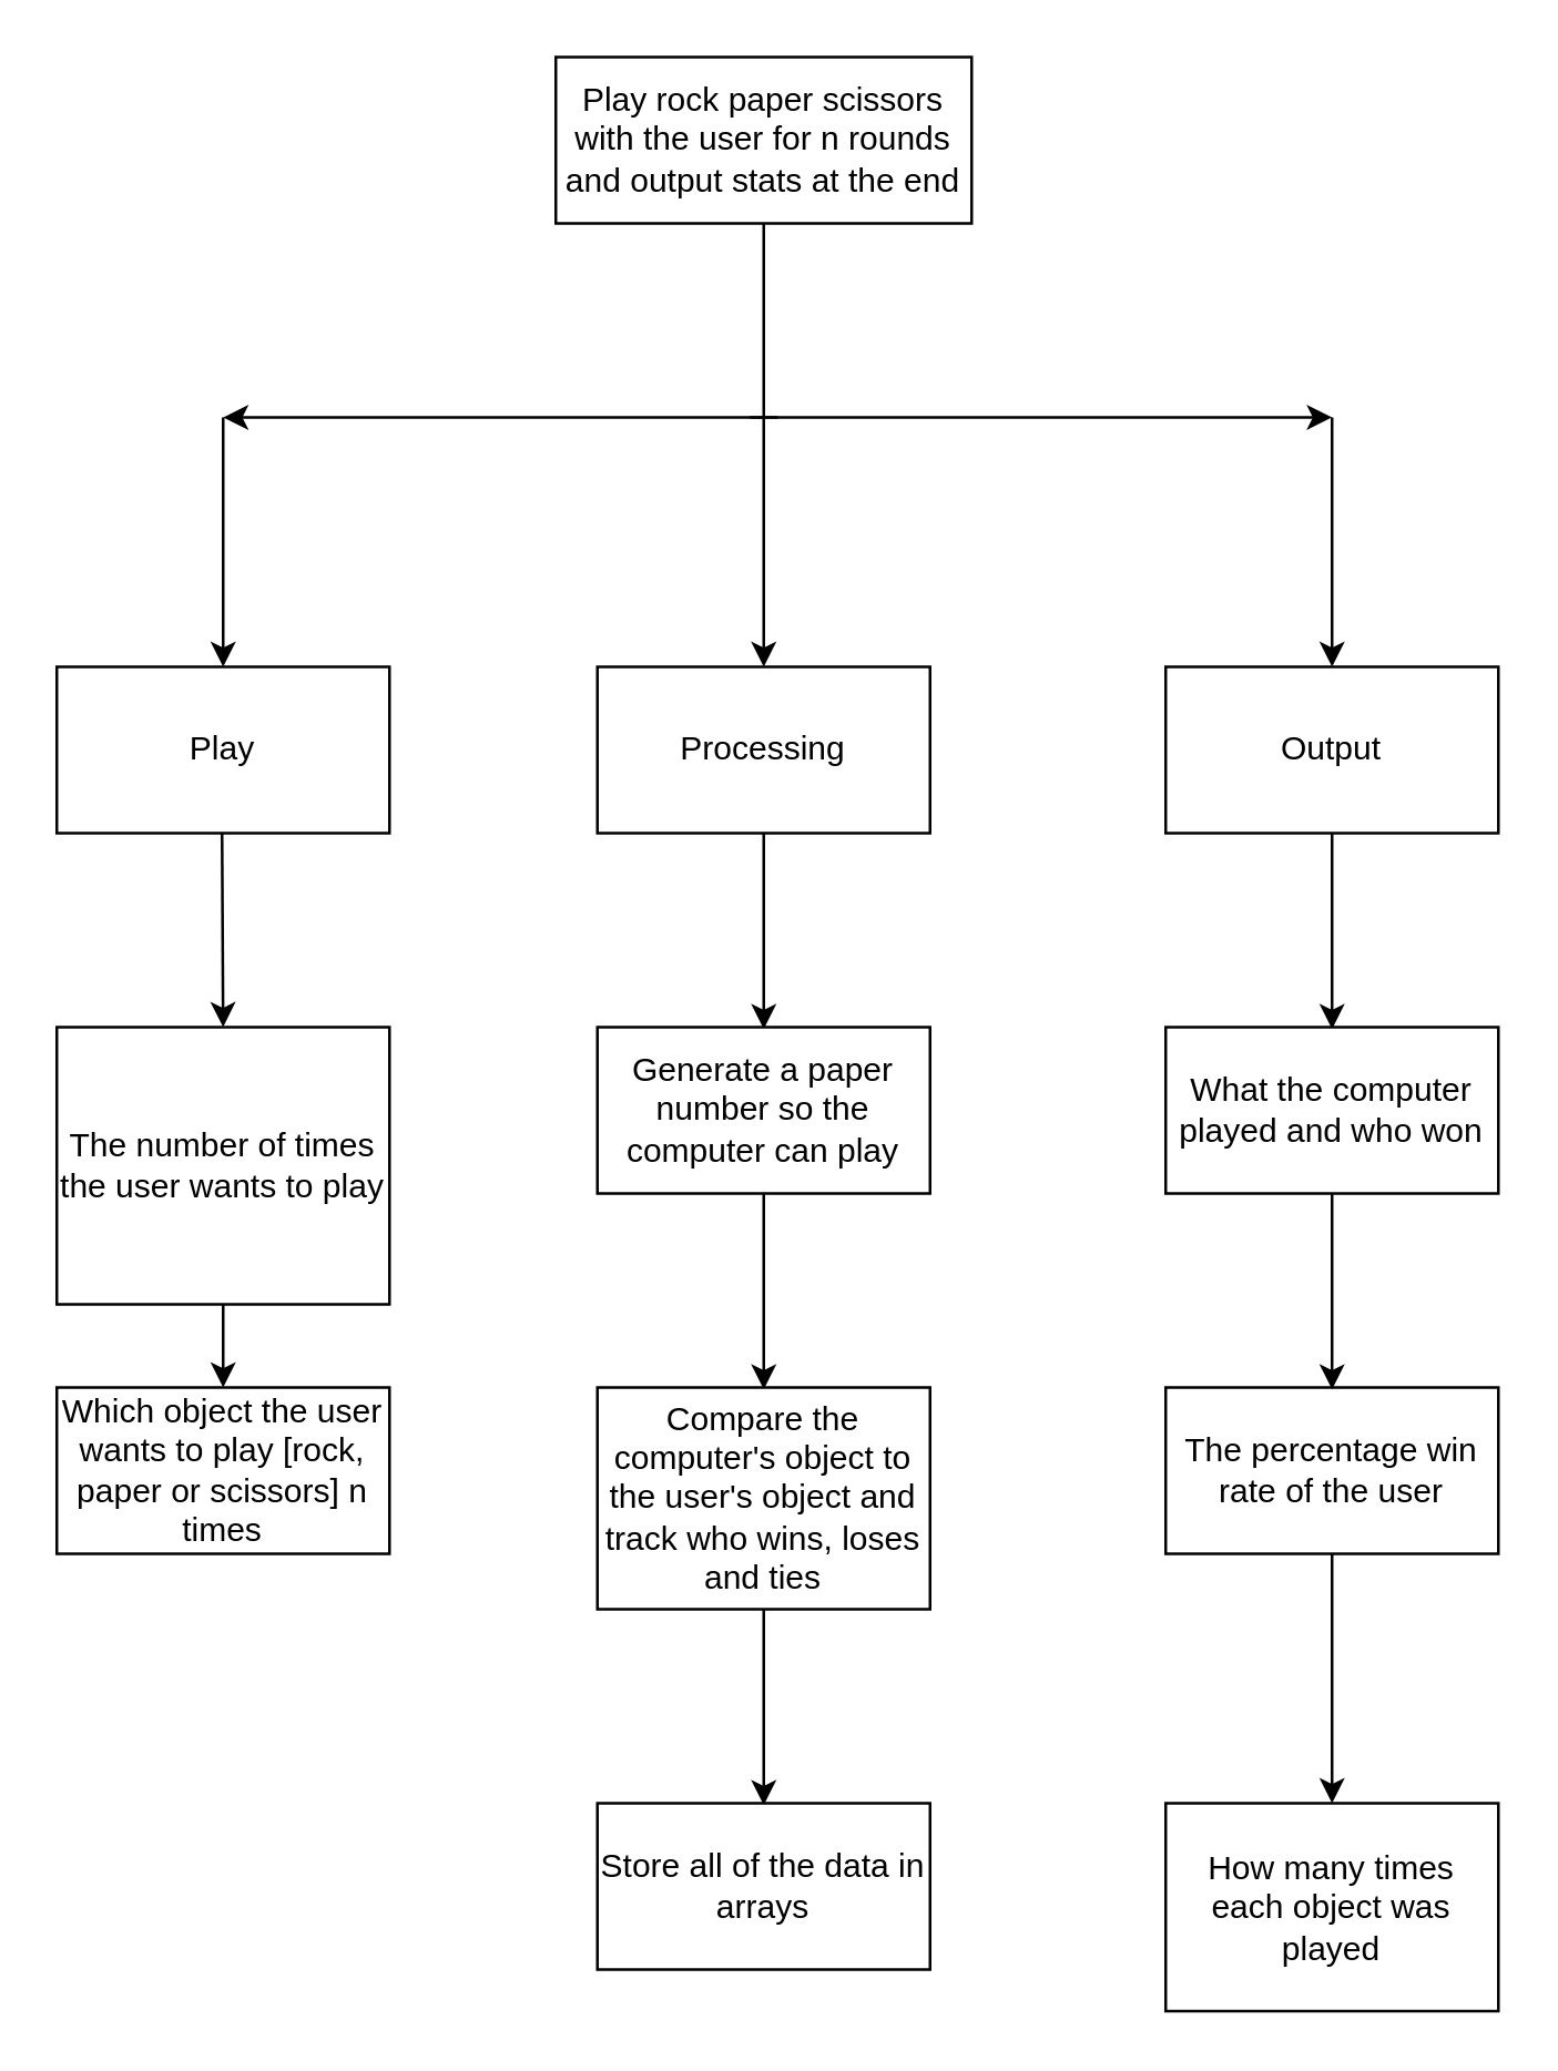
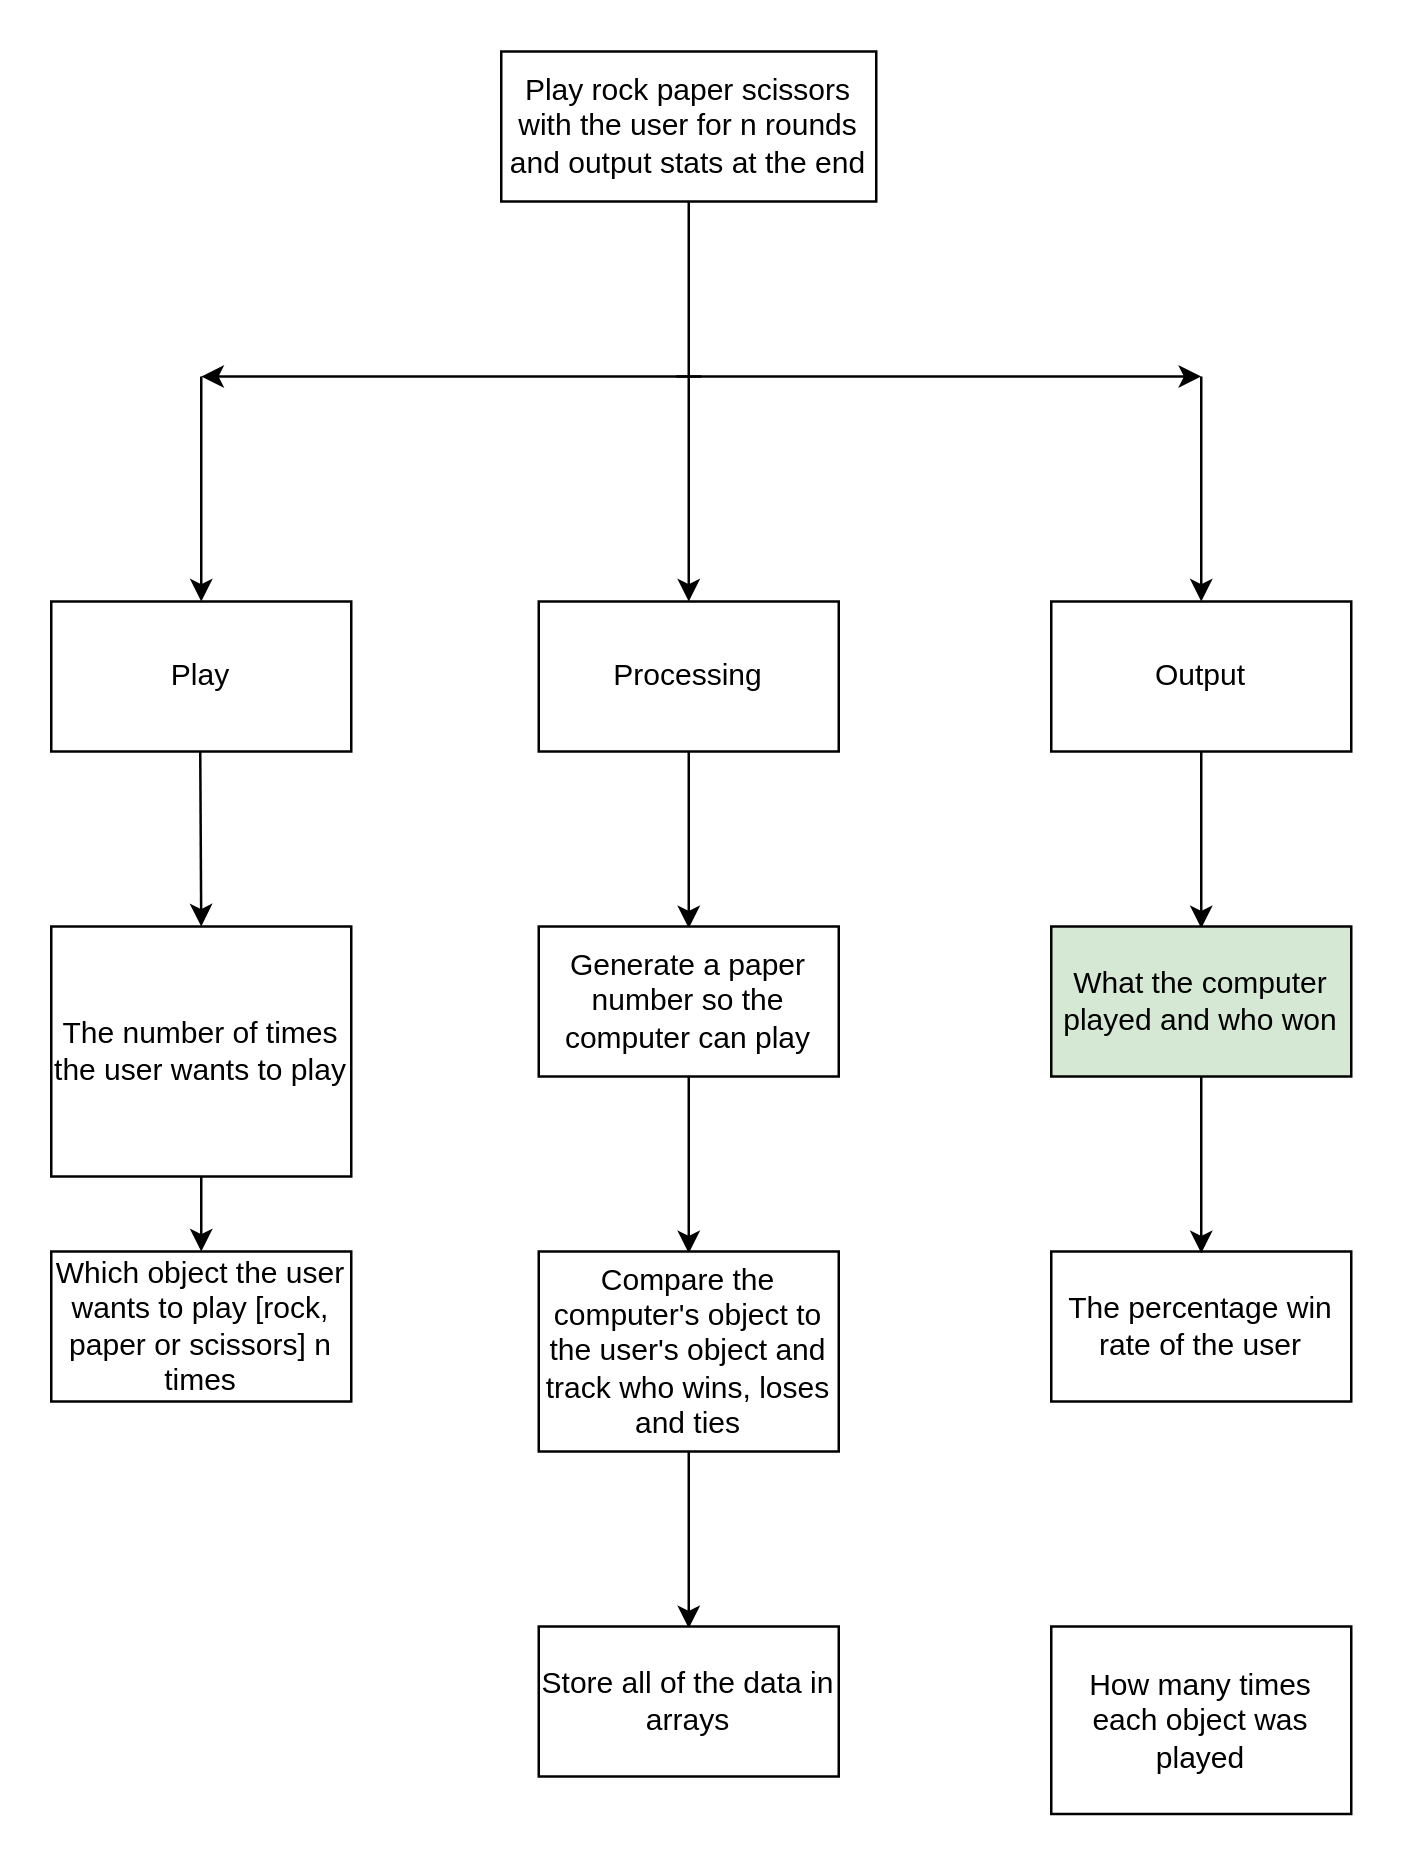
  <mxCell id="0" />
  <mxCell id="1" parent="0" />
  <mxCell id="2" value="Play rock paper scissors with the user for n rounds and output stats at the end" style="rounded=0;whiteSpace=wrap;html=1;" vertex="1" parent="1"><mxGeometry x="200" width="150" height="60" as="geometry" y="20" /></mxCell>
  <mxCell id="3" value="" style="endArrow=classic;html=1;rounded=0;" edge="1" parent="1" source="2"><mxGeometry width="50" height="50" relative="1" as="geometry"><mxPoint x="265" y="130" as="sourcePoint" /><mxPoint x="275" y="240" as="targetPoint" /></mxGeometry></mxCell>
  <mxCell id="4" value="" style="endArrow=classic;html=1;rounded=0;" edge="1" parent="1"><mxGeometry width="50" height="50" relative="1" as="geometry"><mxPoint x="270" y="150" as="sourcePoint" /><mxPoint x="480" y="150" as="targetPoint" /></mxGeometry></mxCell>
  <mxCell id="5" value="" style="endArrow=classic;html=1;rounded=0;" edge="1" parent="1"><mxGeometry width="50" height="50" relative="1" as="geometry"><mxPoint x="280" y="150" as="sourcePoint" /><mxPoint x="80" y="150" as="targetPoint" /></mxGeometry></mxCell>
  <mxCell id="6" value="Processing" style="rounded=0;whiteSpace=wrap;html=1;" vertex="1" parent="1"><mxGeometry x="215" y="240" width="120" height="60" as="geometry" /></mxCell>
  <mxCell id="7" value="" style="endArrow=classic;html=1;rounded=0;" edge="1" parent="1"><mxGeometry width="50" height="50" relative="1" as="geometry"><mxPoint x="80" y="150" as="sourcePoint" /><mxPoint x="80" y="240" as="targetPoint" /></mxGeometry></mxCell>
  <mxCell id="8" value="" style="endArrow=classic;html=1;rounded=0;" edge="1" parent="1"><mxGeometry width="50" height="50" relative="1" as="geometry"><mxPoint x="480" y="150" as="sourcePoint" /><mxPoint x="480" y="240" as="targetPoint" /></mxGeometry></mxCell>
  <mxCell id="9" value="Play" style="rounded=0;whiteSpace=wrap;html=1;" vertex="1" parent="1"><mxGeometry x="20" y="240" width="120" height="60" as="geometry" /></mxCell>
  <mxCell id="10" value="Output" style="rounded=0;whiteSpace=wrap;html=1;" vertex="1" parent="1"><mxGeometry x="420" y="240" width="120" height="60" as="geometry" /></mxCell>
  <mxCell id="11" value="" style="endArrow=classic;html=1;rounded=0;entryX=0.5;entryY=0;entryDx=0;entryDy=0;" edge="1" parent="1" target="21"><mxGeometry width="50" height="50" relative="1" as="geometry"><mxPoint x="79.6" y="300" as="sourcePoint" /><mxPoint x="79.6" y="390" as="targetPoint" /></mxGeometry></mxCell>
  <mxCell id="12" value="Which object the user wants to play [rock, paper or scissors] n times" style="rounded=0;whiteSpace=wrap;html=1;" vertex="1" parent="1"><mxGeometry x="20" y="500" width="120" height="60" as="geometry" /></mxCell>
  <mxCell id="13" value="" style="endArrow=classic;html=1;rounded=0;" edge="1" parent="1" source="6"><mxGeometry width="50" height="50" relative="1" as="geometry"><mxPoint x="275" y="350" as="sourcePoint" /><mxPoint x="275" y="370.711" as="targetPoint" /></mxGeometry></mxCell>
  <mxCell id="14" value="Generate a paper number so the computer can play" style="rounded=0;whiteSpace=wrap;html=1;" vertex="1" parent="1"><mxGeometry x="215" y="370" width="120" height="60" as="geometry" /></mxCell>
  <mxCell id="15" value="" style="endArrow=classic;html=1;rounded=0;" edge="1" parent="1" source="14"><mxGeometry width="50" height="50" relative="1" as="geometry"><mxPoint x="275" y="480" as="sourcePoint" /><mxPoint x="275" y="500.711" as="targetPoint" /></mxGeometry></mxCell>
  <mxCell id="16" value="Compare the computer's object to the user's object and track who wins, loses and ties" style="rounded=0;whiteSpace=wrap;html=1;" vertex="1" parent="1"><mxGeometry x="215" y="500" width="120" height="80" as="geometry" /></mxCell>
  <mxCell id="17" value="" style="endArrow=classic;html=1;rounded=0;" edge="1" parent="1" source="10"><mxGeometry width="50" height="50" relative="1" as="geometry"><mxPoint x="480" y="350" as="sourcePoint" /><mxPoint x="480" y="370.711" as="targetPoint" /></mxGeometry></mxCell>
  <mxCell id="18" value="The percentage win rate of the user" style="rounded=0;whiteSpace=wrap;html=1;" vertex="1" parent="1"><mxGeometry x="420" y="500" width="120" height="60" as="geometry" /></mxCell>
- <mxCell id="19" value="" style="endArrow=classic;html=1;rounded=0;entryX=0.5;entryY=0;entryDx=0;entryDy=0;" edge="1" parent="1" source="18" target="20"><mxGeometry width="50" height="50" relative="1" as="geometry"><mxPoint x="480" y="610" as="sourcePoint" /><mxPoint x="480" y="630.711" as="targetPoint" /></mxGeometry></mxCell>
  <mxCell id="20" value="How many times each object was played" style="rounded=0;whiteSpace=wrap;html=1;" vertex="1" parent="1"><mxGeometry x="420" y="650" width="120" height="75" as="geometry" /></mxCell>
  <mxCell id="21" value="The number of times the user wants to play" style="rounded=0;whiteSpace=wrap;html=1;" vertex="1" parent="1"><mxGeometry x="20" y="370" width="120" height="100" as="geometry" /></mxCell>
  <mxCell id="22" value="" style="endArrow=classic;html=1;rounded=0;entryX=0.5;entryY=0;entryDx=0;entryDy=0;" edge="1" parent="1" source="21" target="12"><mxGeometry width="50" height="50" relative="1" as="geometry"><mxPoint x="80" y="460" as="sourcePoint" /><mxPoint x="80" y="480.711" as="targetPoint" /></mxGeometry></mxCell>
  <mxCell id="23" value="" style="endArrow=classic;html=1;rounded=0;" edge="1" parent="1" source="16"><mxGeometry width="50" height="50" relative="1" as="geometry"><mxPoint x="275" y="630" as="sourcePoint" /><mxPoint x="275" y="650.711" as="targetPoint" /></mxGeometry></mxCell>
  <mxCell id="24" value="Store all of the data in arrays" style="rounded=0;whiteSpace=wrap;html=1;" vertex="1" parent="1"><mxGeometry x="215" y="650" width="120" height="60" as="geometry" /></mxCell>
- <mxCell id="25" value="What the computer played and who won" style="rounded=0;whiteSpace=wrap;html=1;" vertex="1" parent="1"><mxGeometry x="420" y="370" width="120" height="60" as="geometry" /></mxCell>
+ <mxCell id="25" value="What the computer played and who won" style="rounded=0;whiteSpace=wrap;html=1;fillColor=#d5e8d4;" vertex="1" parent="1"><mxGeometry x="420" y="370" width="120" height="60" as="geometry" /></mxCell>
  <mxCell id="26" value="" style="endArrow=classic;html=1;rounded=0;" edge="1" parent="1" source="25"><mxGeometry width="50" height="50" relative="1" as="geometry"><mxPoint x="480" y="480" as="sourcePoint" /><mxPoint x="480" y="500.711" as="targetPoint" /></mxGeometry></mxCell>
